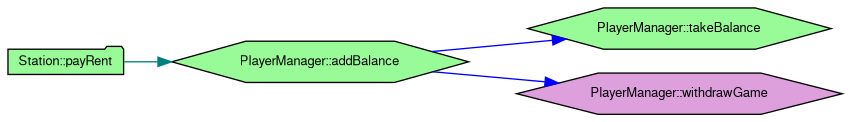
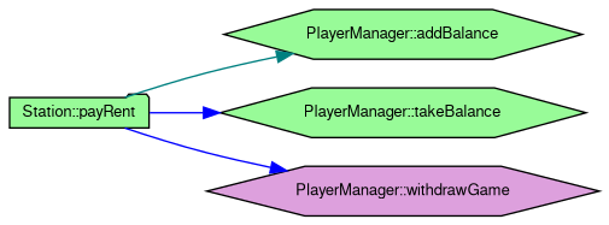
  digraph {
    rankdir=LR
    node [color=black fillcolor=palegreen fontname=FreeSans fontsize=10 shape=hexagon style=filled]
    edge [color=blue fontname=FreeSans fontsize=10 labelfontname=FreeSans labelfontsize=10 style=solid]
    n1 [fontcolor=black height=0.2 label="Station::payRent" shape=folder width=0.4]
    n2 [height=0.2 label="PlayerManager::addBalance" width=0.4]
    n3 [height=0.2 label="PlayerManager::takeBalance" width=0.4]
    n4 [fillcolor=plum height=0.2 label="PlayerManager::withdrawGame" width=0.4]
    n1 -> n2 [color=teal]
-   n2 -> n3
-   n2 -> n4
+   n1 -> n3
+   n1 -> n4
  }
